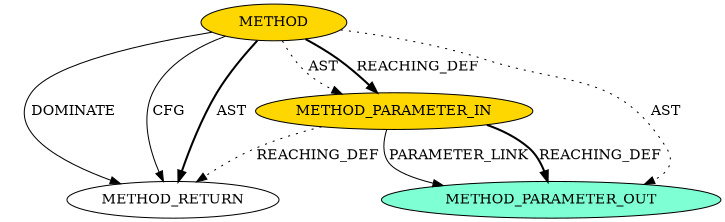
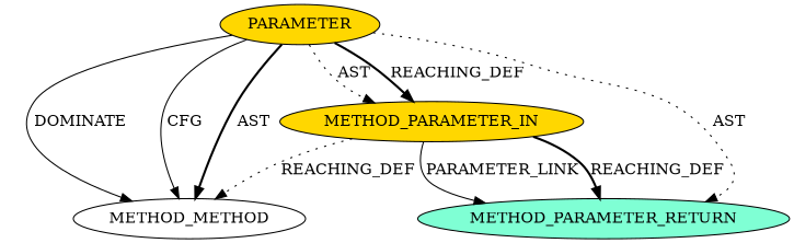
  digraph {
    node [CODE=p1 EVALUATION_STRATEGY=BY_VALUE ORDER=1 TYPE_FULL_NAME=ANY fillcolor=gold style=filled NAME=p1]
    edge [style=solid]
-   n1 [CODE=RET ORDER=2 fillcolor=white label=METHOD_RETURN NAME=""]
-   n2 [AST_PARENT_FULL_NAME="<global>" AST_PARENT_TYPE=NAMESPACE_BLOCK CODE="<empty>" FILENAME="<empty>" FULL_NAME=vmalloc_to_page IS_EXTERNAL=true NAME=vmalloc_to_page ORDER=0 label=METHOD EVALUATION_STRATEGY="" TYPE_FULL_NAME=""]
+   n1 [CODE=RET ORDER=2 fillcolor=white label=METHOD_METHOD NAME=""]
+   n2 [AST_PARENT_FULL_NAME="<global>" AST_PARENT_TYPE=NAMESPACE_BLOCK CODE="<empty>" FILENAME="<empty>" FULL_NAME=vmalloc_to_page IS_EXTERNAL=true NAME=vmalloc_to_page ORDER=0 label=PARAMETER EVALUATION_STRATEGY="" TYPE_FULL_NAME=""]
    n3 [INDEX=1 IS_VARIADIC=false label=METHOD_PARAMETER_IN]
-   n4 [INDEX=1 IS_VARIADIC=false fillcolor=aquamarine label=METHOD_PARAMETER_OUT]
+   n4 [INDEX=1 IS_VARIADIC=false fillcolor=aquamarine label=METHOD_PARAMETER_RETURN]
    n2 -> n1 [label=DOMINATE]
    n2 -> n1 [label=CFG]
    n2 -> n1 [label=AST style=bold]
    n2 -> n3 [label=AST style=dotted]
    n2 -> n3 [label=REACHING_DEF style=bold]
    n2 -> n4 [label=AST style=dotted]
    n3 -> n1 [VARIABLE=p1 label=REACHING_DEF style=dotted]
    n3 -> n4 [label=PARAMETER_LINK]
    n3 -> n4 [VARIABLE=p1 label=REACHING_DEF style=bold]
  }
